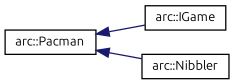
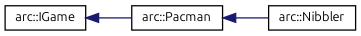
  digraph {
    fontname=Ubuntu
    rankdir=LR
    node [color=black fillcolor=white fontname=Ubuntu fontsize=10 shape=record style=filled]
    edge [color=midnightblue dir=back fontname=Ubuntu fontsize=10 labelfontname=Helvetica labelfontsize=10 style=solid]
    n1 [height=0.2 label="arc::IGame" width=0.4]
    n2 [height=0.2 label="arc::Pacman" width=0.4]
    n3 [height=0.2 label="arc::Nibbler" width=0.4]
-   n2 -> n1
+   n1 -> n2
    n2 -> n3
  }
